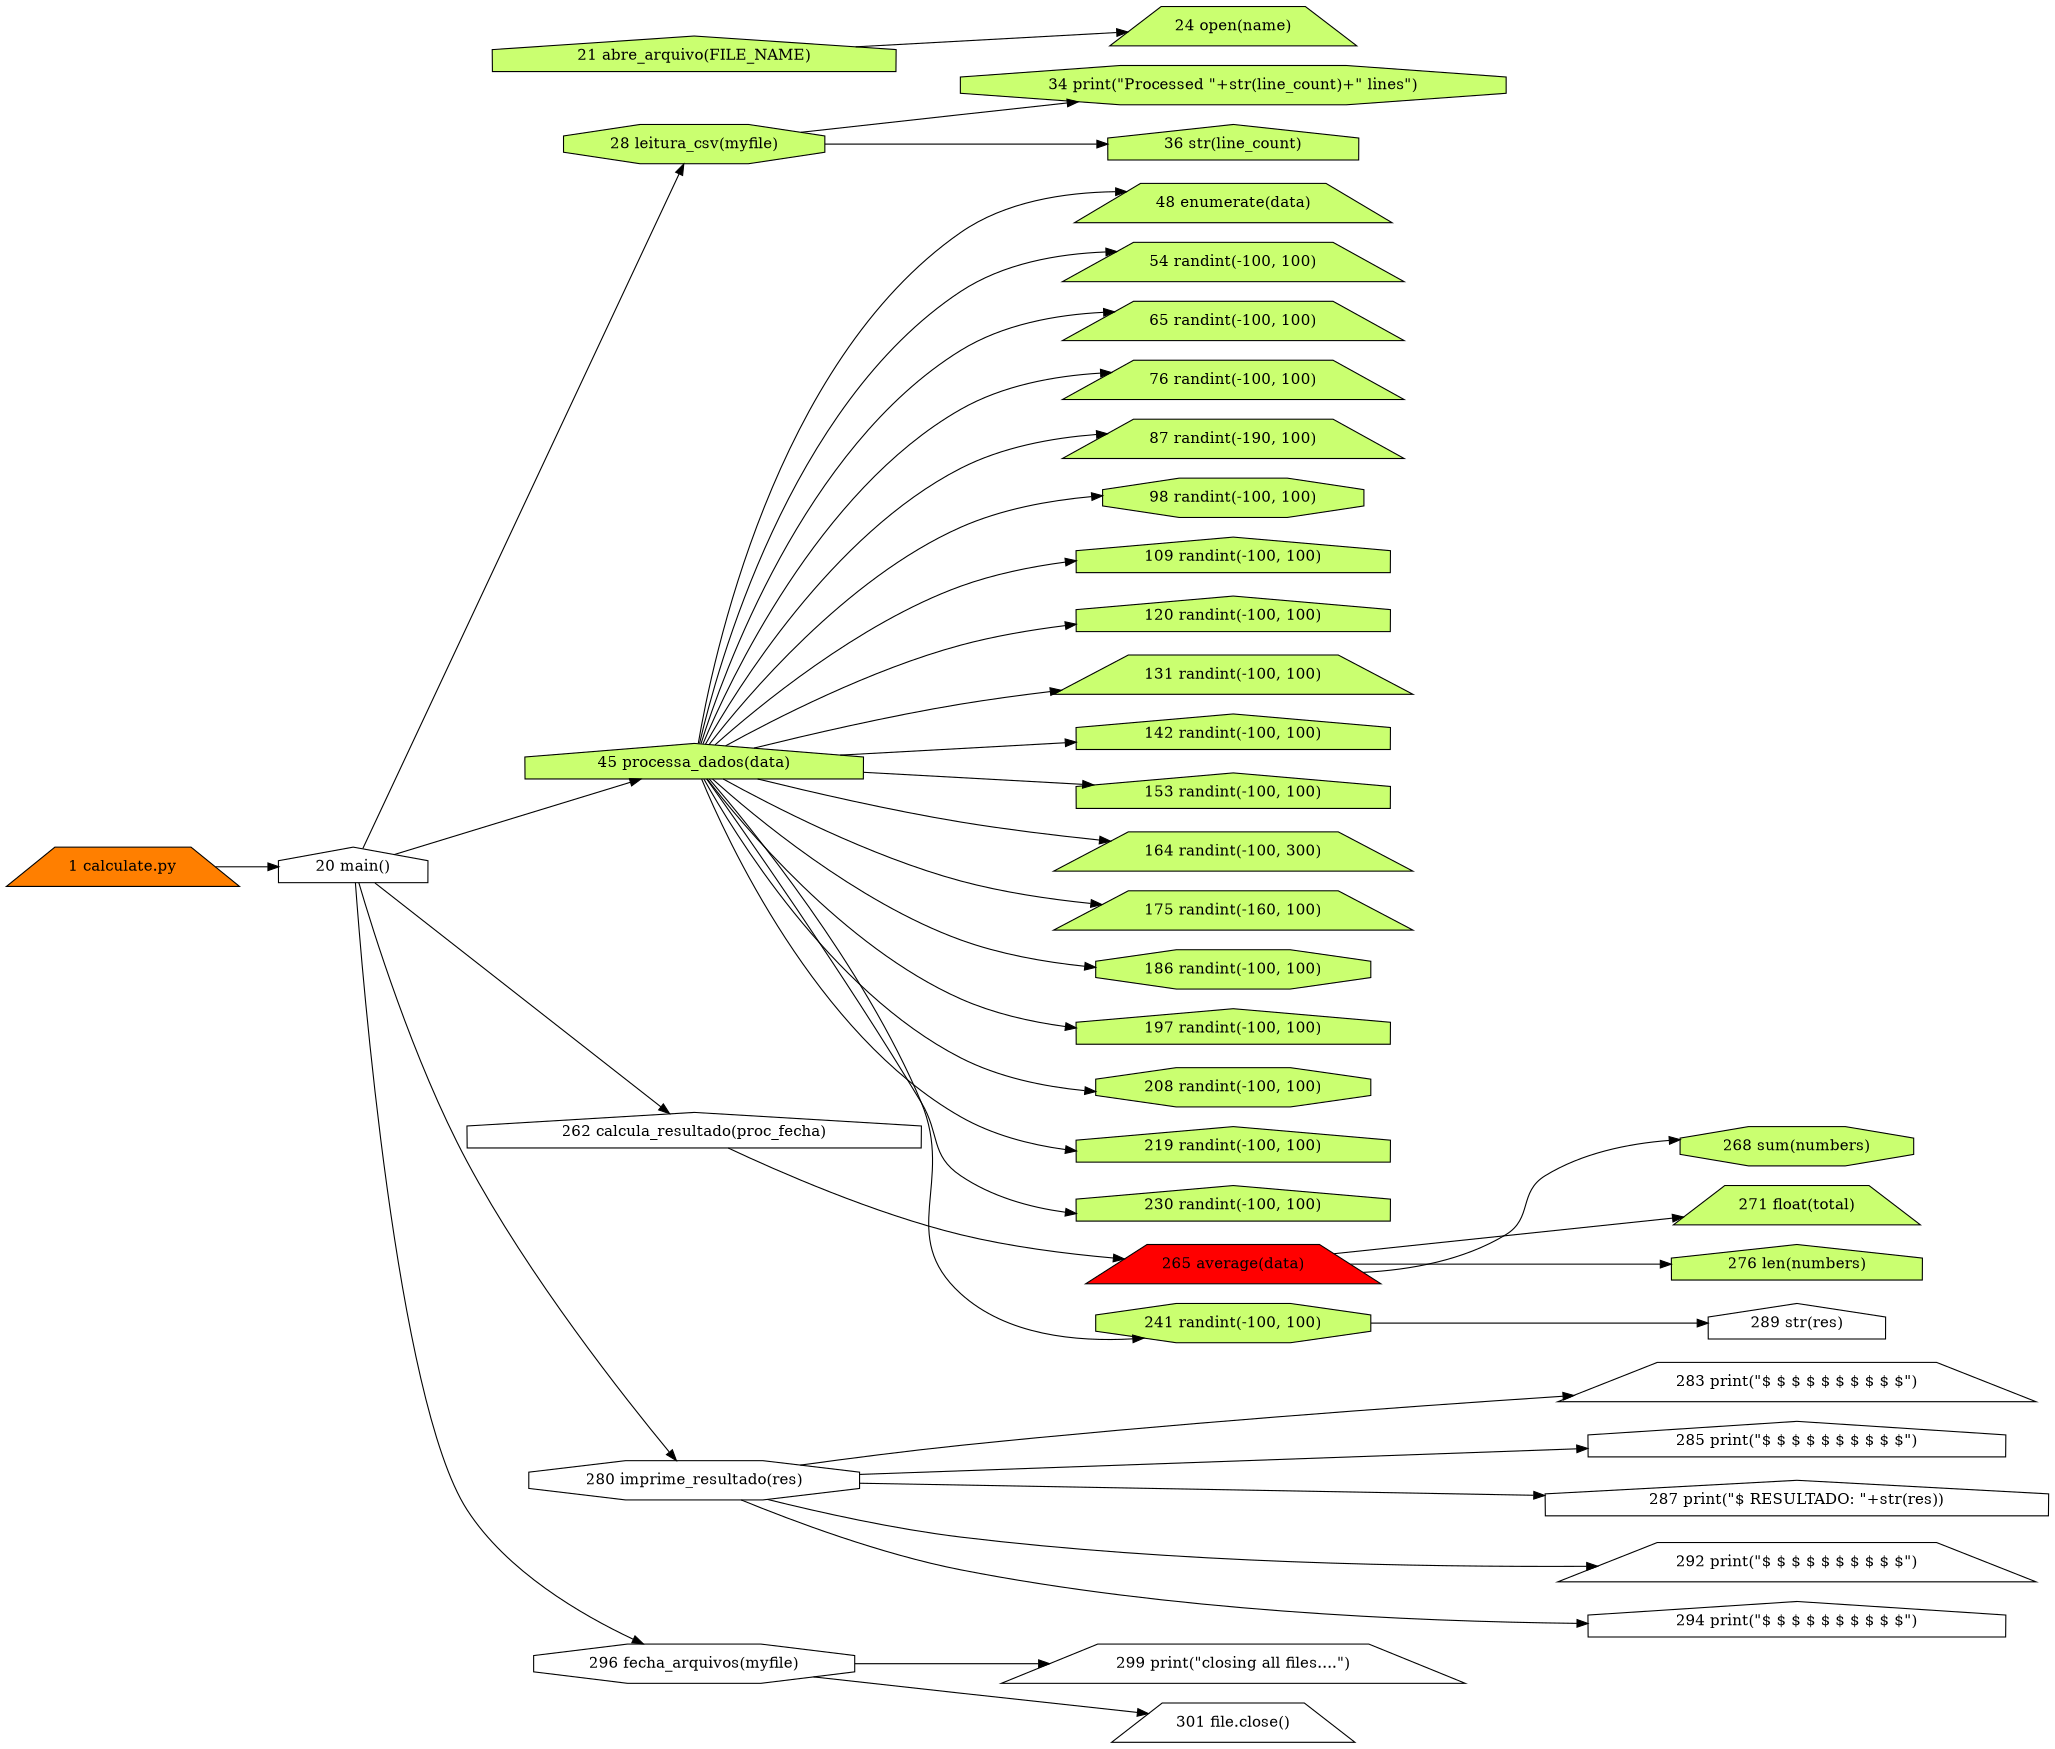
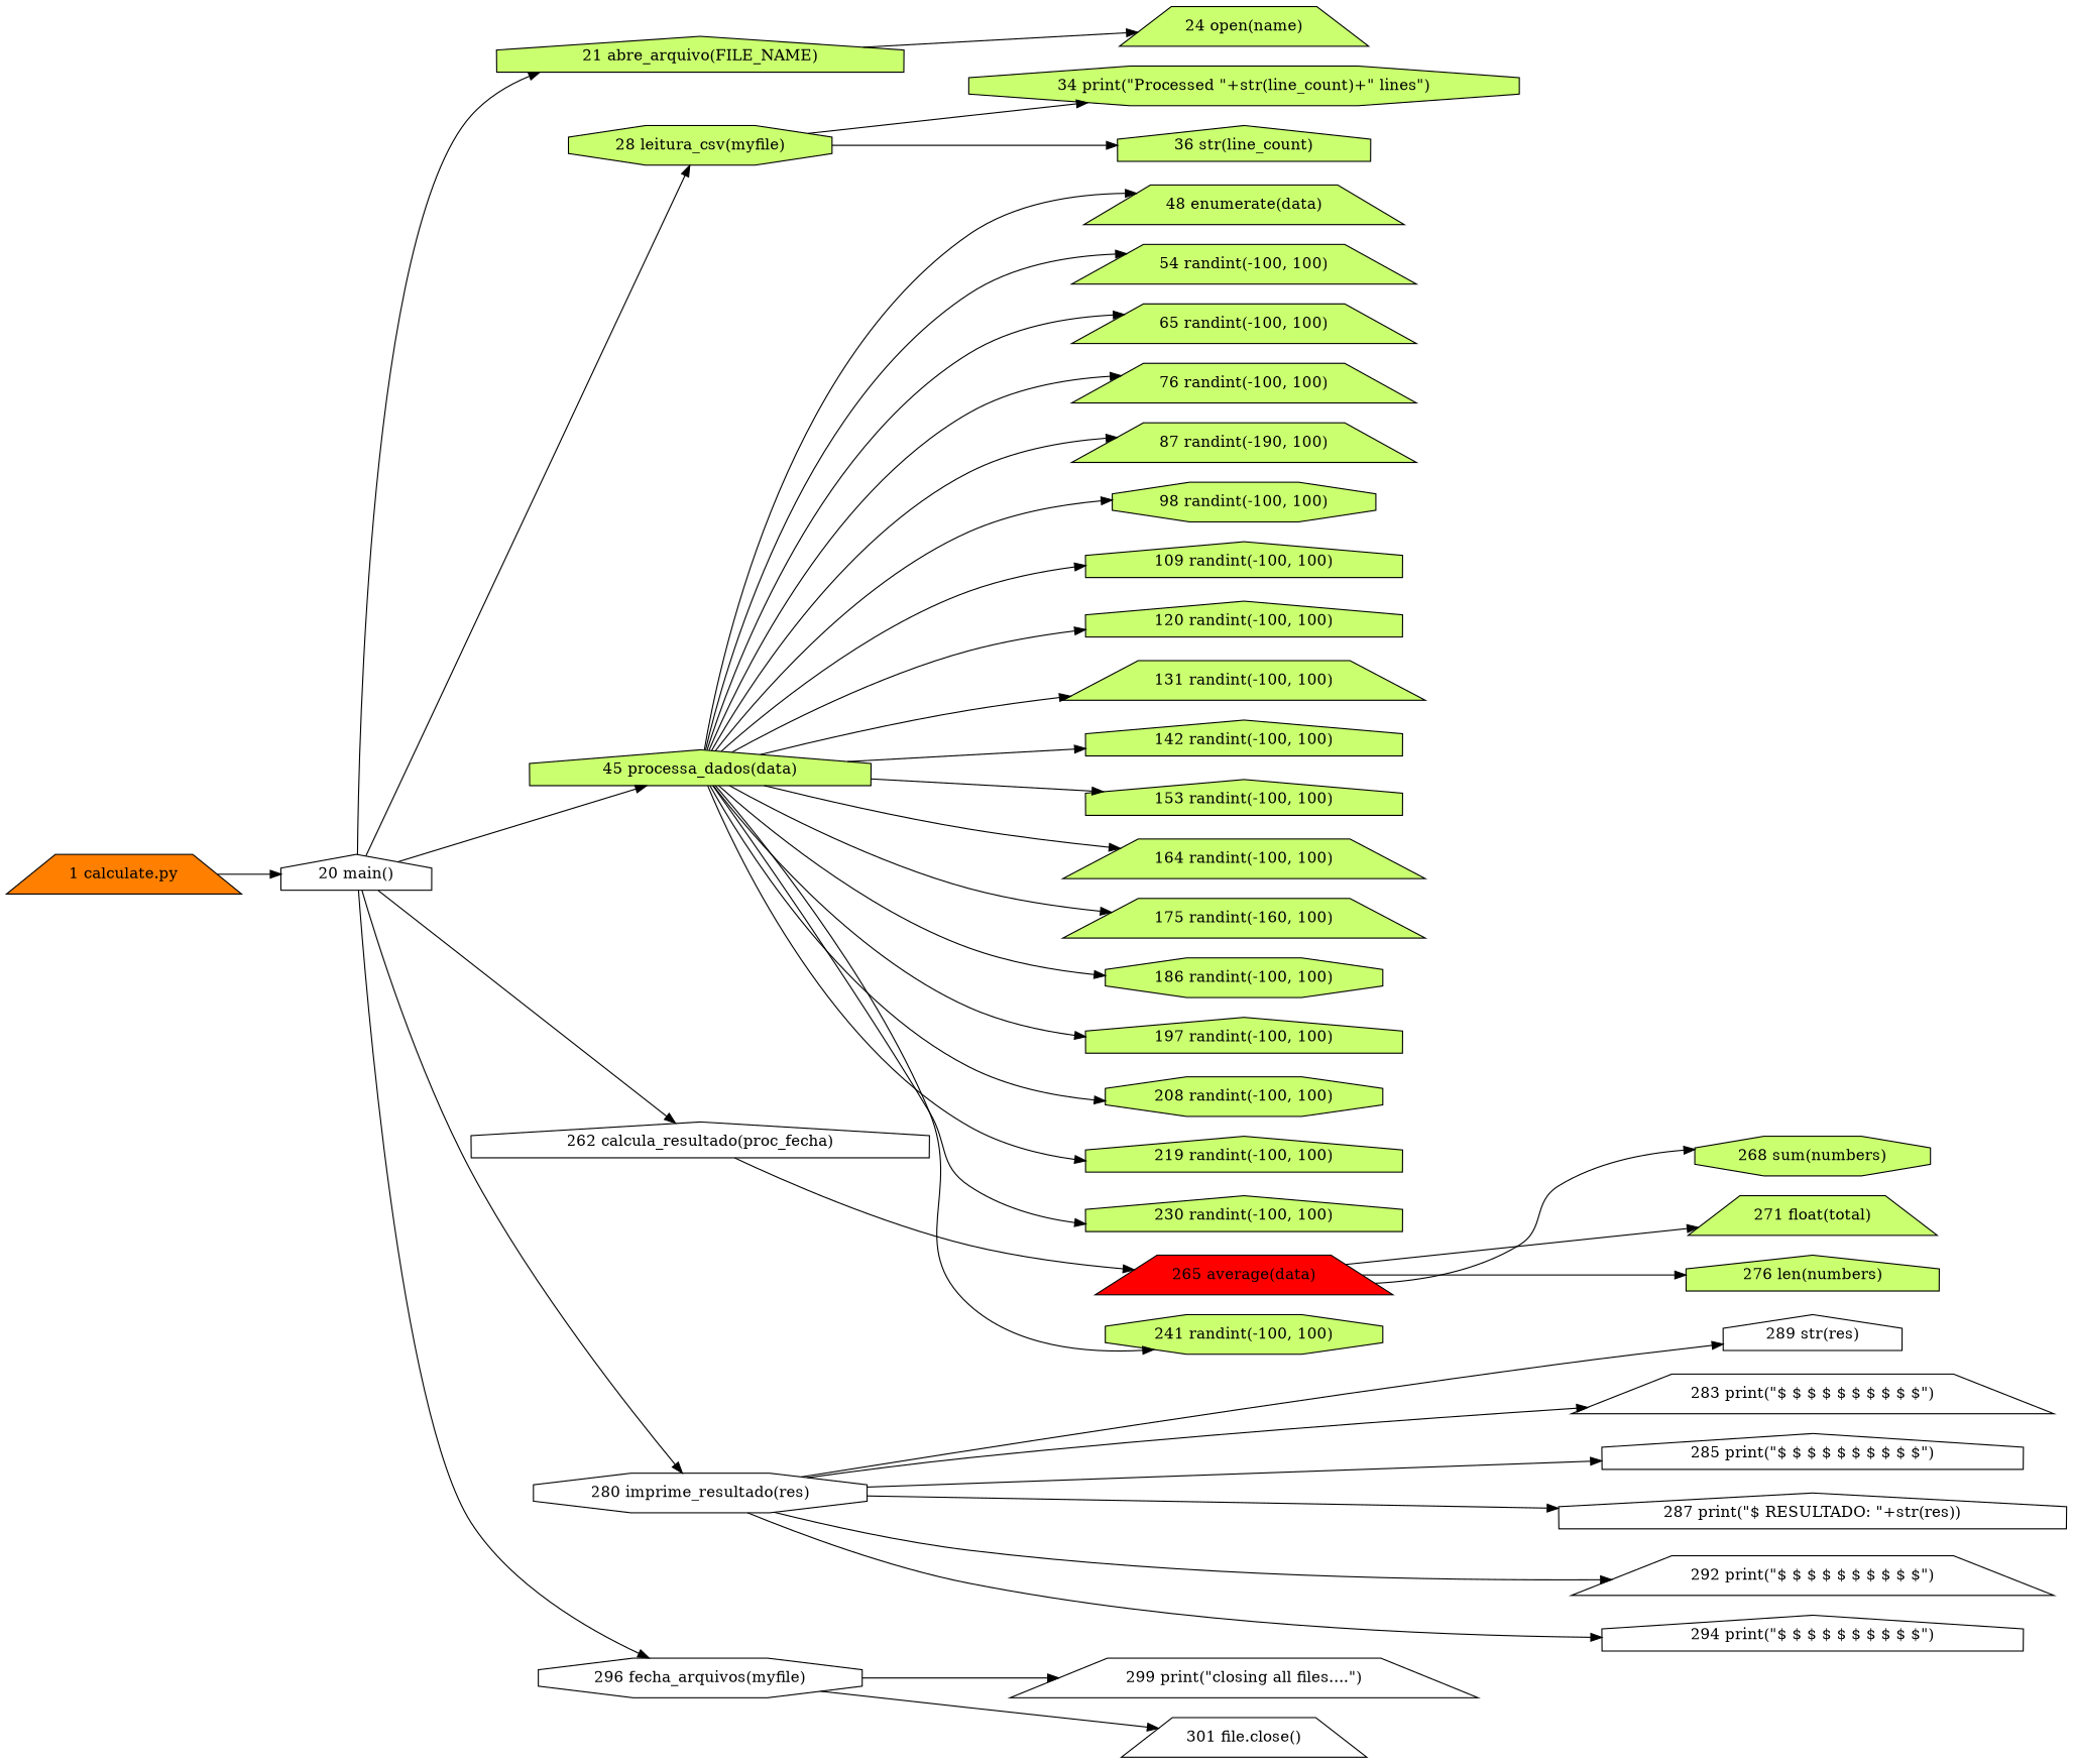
  graph {
    ordering=out
    rankdir=LR
    node [shape=house fillcolor=darkolivegreen1 style=filled]
    edge [dir=forward]
    n1 [label="20 main()" fillcolor="" style=""]
    n2 [label="21 abre_arquivo(FILE_NAME)"]
    n3 [label="28 leitura_csv(myfile)" shape=octagon]
    n4 [label="45 processa_dados(data)"]
    n5 [label="262 calcula_resultado(proc_fecha)" fillcolor="" style=""]
    n6 [label="280 imprime_resultado(res)" shape=octagon fillcolor="" style=""]
    n7 [label="296 fecha_arquivos(myfile)" shape=octagon fillcolor="" style=""]
    n8 [label="24 open(name)" shape=trapezium]
    n9 [label="34 print(\"Processed \"+str(line_count)+\" lines\")" shape=octagon]
    n10 [label="36 str(line_count)"]
    n11 [label="48 enumerate(data)" shape=trapezium]
    n12 [label="54 randint(-100, 100)" shape=trapezium]
    n13 [label="65 randint(-100, 100)" shape=trapezium]
    n14 [label="76 randint(-100, 100)" shape=trapezium]
    n15 [label="87 randint(-190, 100)" shape=trapezium]
    n16 [label="98 randint(-100, 100)" shape=octagon]
    n17 [label="109 randint(-100, 100)"]
    n18 [label="120 randint(-100, 100)"]
    n19 [label="131 randint(-100, 100)" shape=trapezium]
    n20 [label="142 randint(-100, 100)"]
    n21 [label="153 randint(-100, 100)"]
-   n22 [label="164 randint(-100, 300)" shape=trapezium]
+   n22 [label="164 randint(-100, 100)" shape=trapezium]
    n23 [label="175 randint(-160, 100)" shape=trapezium]
    n24 [label="186 randint(-100, 100)" shape=octagon]
    n25 [label="197 randint(-100, 100)"]
    n26 [label="208 randint(-100, 100)" shape=octagon]
    n27 [label="219 randint(-100, 100)"]
    n28 [label="230 randint(-100, 100)"]
    n29 [label="241 randint(-100, 100)" shape=octagon]
    n30 [fillcolor=red label="265 average(data)" shape=trapezium]
    n31 [label="268 sum(numbers)" shape=octagon]
    n32 [label="271 float(total)" shape=trapezium]
    n33 [label="276 len(numbers)"]
    n34 [label="283 print(\"$ $ $ $ $ $ $ $ $ $\")" shape=trapezium fillcolor="" style=""]
    n35 [label="285 print(\"$ $ $ $ $ $ $ $ $ $\")" fillcolor="" style=""]
    n36 [label="287 print(\"$ RESULTADO: \"+str(res))" fillcolor="" style=""]
    n37 [label="289 str(res)" fillcolor="" style=""]
    n38 [label="292 print(\"$ $ $ $ $ $ $ $ $ $\")" shape=trapezium fillcolor="" style=""]
    n39 [label="294 print(\"$ $ $ $ $ $ $ $ $ $\")" fillcolor="" style=""]
    n40 [label="299 print(\"closing all files....\")" shape=trapezium fillcolor="" style=""]
    n41 [label="301 file.close()" shape=trapezium fillcolor="" style=""]
    n42 [fillcolor=darkorange1 label="1 calculate.py" shape=trapezium]
    subgraph sub_1 {
      rank=same
      n1
    }
    subgraph sub_2 {
      rank=same
      n2
      n3
      n4
      n5
      n6
      n7
    }
    subgraph sub_3 {
      rank=same
      n8
    }
    subgraph sub_4 {
      rank=same
      n9
      n10
    }
    subgraph sub_5 {
      rank=same
      n11
      n12
      n13
      n14
      n15
      n16
      n17
      n18
      n19
      n20
      n21
      n22
      n23
      n24
      n25
      n26
      n27
      n28
      n29
    }
    subgraph sub_6 {
      rank=same
      n30
    }
    subgraph sub_7 {
      rank=same
      n31
      n32
      n33
    }
    subgraph sub_8 {
      rank=same
      n34
      n35
      n36
      n37
      n38
      n39
    }
    subgraph sub_9 {
      rank=same
      n40
      n41
    }
+   n1 -- n2
    n1 -- n3
    n1 -- n4
    n1 -- n5
    n1 -- n6
    n1 -- n7
    n2 -- n8
    n3 -- n9
    n3 -- n10
    n4 -- n11
    n4 -- n12
    n4 -- n13
    n4 -- n14
    n4 -- n15
    n4 -- n16
    n4 -- n17
    n4 -- n18
    n4 -- n19
    n4 -- n20
    n4 -- n21
    n4 -- n22
    n4 -- n23
    n4 -- n24
    n4 -- n25
    n4 -- n26
    n4 -- n27
    n4 -- n28
    n4 -- n29
    n5 -- n30
    n6 -- n34
    n6 -- n35
    n6 -- n36
-   n29 -- n37
+   n6 -- n37
    n6 -- n38
    n6 -- n39
    n7 -- n40
    n7 -- n41
    n30 -- n31
    n30 -- n32
    n30 -- n33
    n42 -- n1
  }
